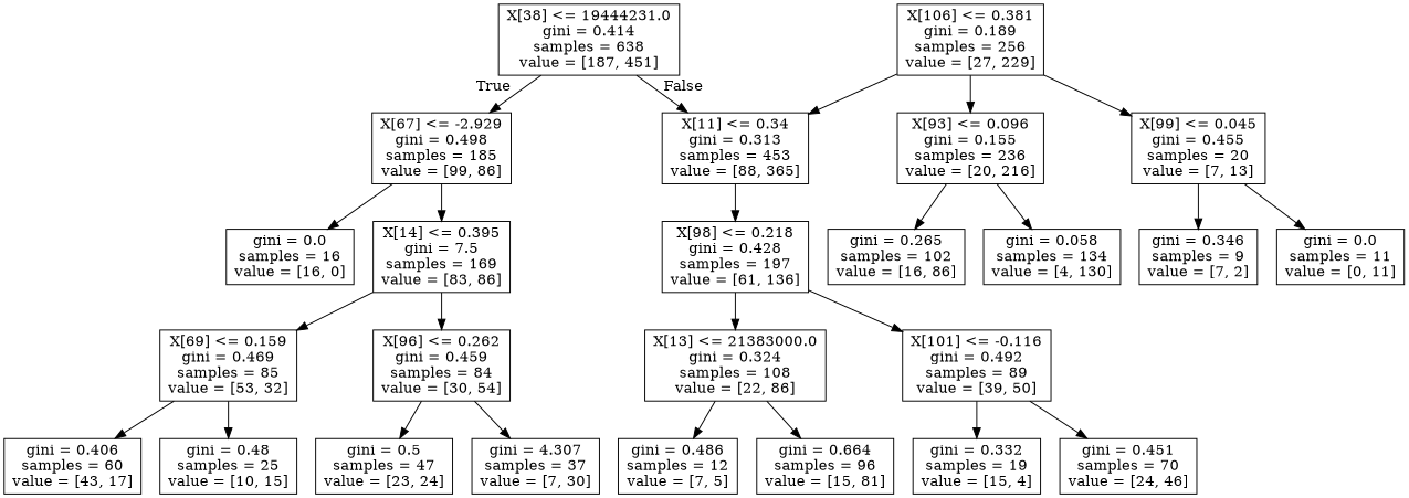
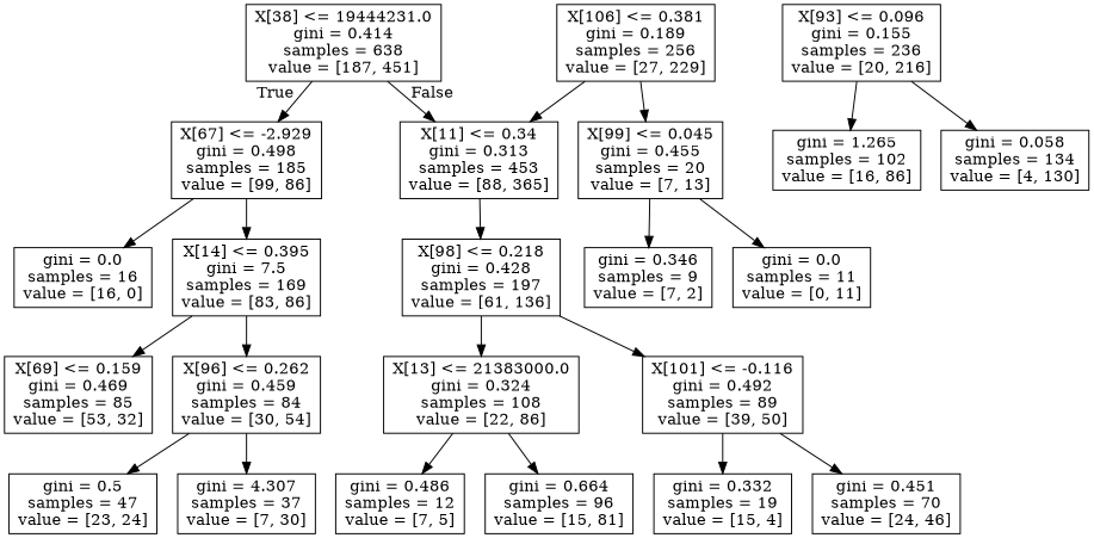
  digraph {
    node [shape=box]
    n1 [label="X[38] <= 19444231.0\ngini = 0.414\nsamples = 638\nvalue = [187, 451]"]
    n2 [label="X[67] <= -2.929\ngini = 0.498\nsamples = 185\nvalue = [99, 86]"]
    n3 [label="X[11] <= 0.34\ngini = 0.313\nsamples = 453\nvalue = [88, 365]"]
    n4 [label="gini = 0.0\nsamples = 16\nvalue = [16, 0]"]
    n5 [label="X[14] <= 0.395\ngini = 7.5\nsamples = 169\nvalue = [83, 86]"]
    n6 [label="X[98] <= 0.218\ngini = 0.428\nsamples = 197\nvalue = [61, 136]"]
    n7 [label="X[69] <= 0.159\ngini = 0.469\nsamples = 85\nvalue = [53, 32]"]
    n8 [label="X[96] <= 0.262\ngini = 0.459\nsamples = 84\nvalue = [30, 54]"]
-   n9 [label="gini = 0.406\nsamples = 60\nvalue = [43, 17]"]
-   n10 [label="gini = 0.48\nsamples = 25\nvalue = [10, 15]"]
    n11 [label="gini = 0.5\nsamples = 47\nvalue = [23, 24]"]
    n12 [label="gini = 4.307\nsamples = 37\nvalue = [7, 30]"]
    n13 [label="X[13] <= 21383000.0\ngini = 0.324\nsamples = 108\nvalue = [22, 86]"]
    n14 [label="X[101] <= -0.116\ngini = 0.492\nsamples = 89\nvalue = [39, 50]"]
    n15 [label="X[106] <= 0.381\ngini = 0.189\nsamples = 256\nvalue = [27, 229]"]
    n16 [label="X[93] <= 0.096\ngini = 0.155\nsamples = 236\nvalue = [20, 216]"]
    n17 [label="X[99] <= 0.045\ngini = 0.455\nsamples = 20\nvalue = [7, 13]"]
    n18 [label="gini = 0.486\nsamples = 12\nvalue = [7, 5]"]
    n19 [label="gini = 0.664\nsamples = 96\nvalue = [15, 81]"]
    n20 [label="gini = 0.332\nsamples = 19\nvalue = [15, 4]"]
    n21 [label="gini = 0.451\nsamples = 70\nvalue = [24, 46]"]
-   n22 [label="gini = 0.265\nsamples = 102\nvalue = [16, 86]"]
+   n22 [label="gini = 1.265\nsamples = 102\nvalue = [16, 86]"]
    n23 [label="gini = 0.058\nsamples = 134\nvalue = [4, 130]"]
    n24 [label="gini = 0.346\nsamples = 9\nvalue = [7, 2]"]
    n25 [label="gini = 0.0\nsamples = 11\nvalue = [0, 11]"]
    n1 -> n2 [headlabel=True labelangle=45 labeldistance=2.5]
    n1 -> n3 [headlabel=False labelangle=-45 labeldistance=2.5]
    n2 -> n4
    n2 -> n5
    n3 -> n6
    n5 -> n7
    n5 -> n8
    n6 -> n13
    n6 -> n14
-   n7 -> n9
-   n7 -> n10
    n8 -> n11
    n8 -> n12
    n13 -> n18
    n13 -> n19
    n14 -> n20
    n14 -> n21
    n15 -> n3
-   n15 -> n16
    n15 -> n17
    n16 -> n22
    n16 -> n23
    n17 -> n24
    n17 -> n25
  }
